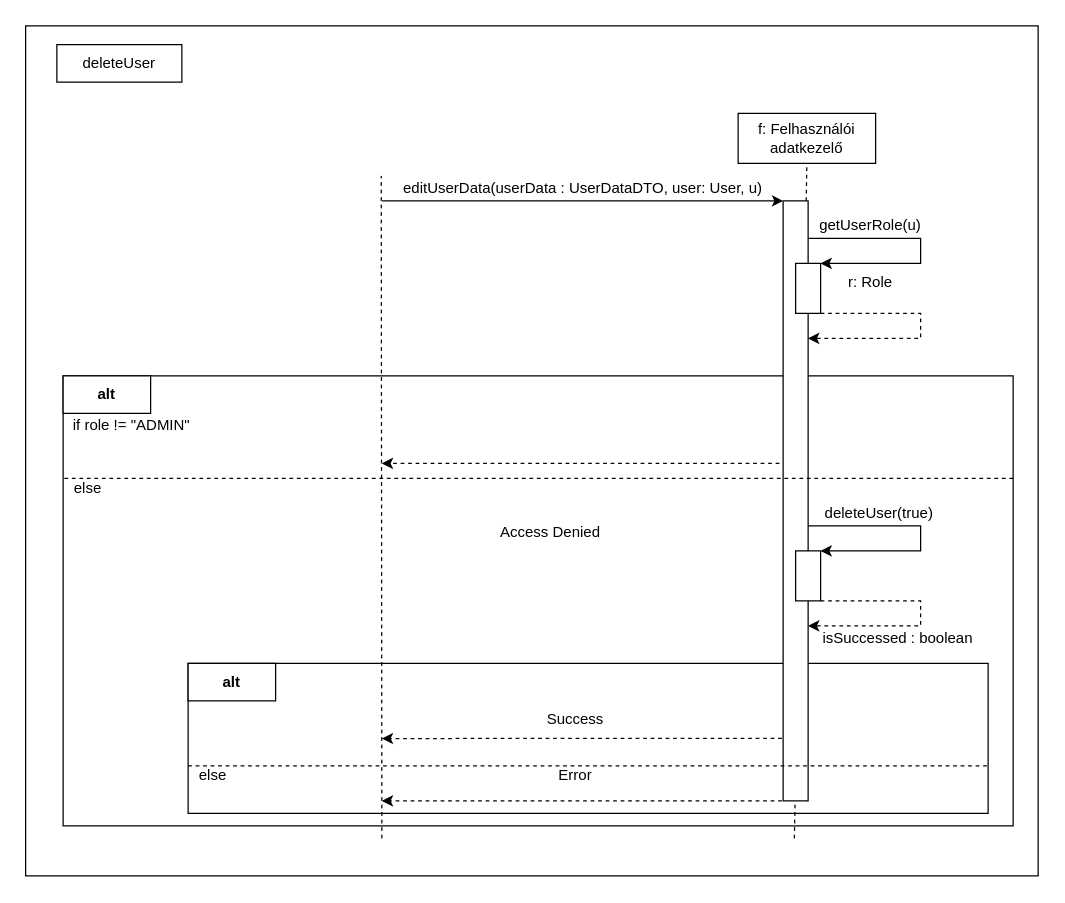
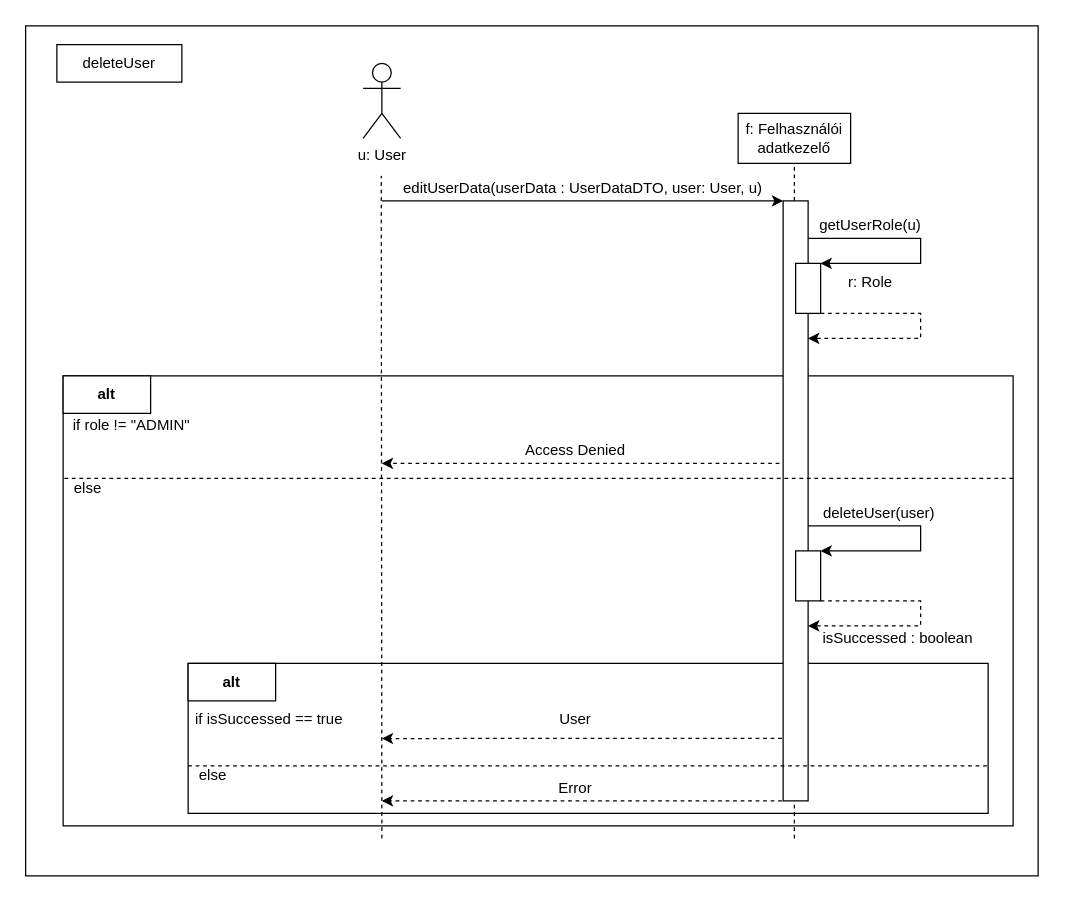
  <mxCell id="0" />
  <mxCell id="1" parent="0" />
  <mxCell id="2" value="" style="rounded=0;whiteSpace=wrap;html=1;" parent="1" vertex="1"><mxGeometry width="810" height="680" as="geometry" x="20" y="20" /></mxCell>
  <mxCell id="3" value="" style="rounded=0;whiteSpace=wrap;html=1;" parent="1" vertex="1"><mxGeometry x="50" y="300" width="760" height="360" as="geometry" /></mxCell>
  <mxCell id="4" value="" style="rounded=0;whiteSpace=wrap;html=1;" parent="1" vertex="1"><mxGeometry x="150" y="530" width="640" height="120" as="geometry" /></mxCell>
  <mxCell id="5" value="&lt;b&gt;alt&lt;/b&gt;" style="rounded=0;whiteSpace=wrap;html=1;" parent="1" vertex="1"><mxGeometry x="50" y="300" width="70" height="30" as="geometry" /></mxCell>
- <mxCell id="7" value="f: Felhasználói adatkezelő" style="rounded=0;whiteSpace=wrap;html=1;" parent="1" vertex="1"><mxGeometry x="590" y="90" width="110" height="40" as="geometry" /></mxCell>
+ <mxCell id="6" value="u: User" style="shape=umlActor;verticalLabelPosition=bottom;verticalAlign=top;html=1;outlineConnect=0;" parent="1" vertex="1"><mxGeometry x="290" y="50" width="30" height="60" as="geometry" /></mxCell>
+ <mxCell id="7" value="f: Felhasználói adatkezelő" style="rounded=0;whiteSpace=wrap;html=1;" parent="1" vertex="1"><mxGeometry x="590" y="90" width="90" height="40" as="geometry" /></mxCell>
  <mxCell id="8" value="" style="endArrow=none;dashed=1;html=1;" parent="1" edge="1"><mxGeometry width="50" height="50" relative="1" as="geometry"><mxPoint x="305" y="670" as="sourcePoint" /><mxPoint x="304.5" y="140" as="targetPoint" /></mxGeometry></mxCell>
  <mxCell id="9" value="" style="endArrow=none;dashed=1;html=1;entryX=0.5;entryY=1;entryDx=0;entryDy=0;" parent="1" target="7" edge="1"><mxGeometry width="50" height="50" relative="1" as="geometry"><mxPoint x="635" y="670" as="sourcePoint" /><mxPoint x="635" y="150" as="targetPoint" /></mxGeometry></mxCell>
  <mxCell id="10" value="" style="endArrow=classic;html=1;entryX=0;entryY=0;entryDx=0;entryDy=0;" parent="1" target="15" edge="1"><mxGeometry width="50" height="50" relative="1" as="geometry"><mxPoint x="305" y="160" as="sourcePoint" /><mxPoint x="570" y="160" as="targetPoint" /></mxGeometry></mxCell>
  <mxCell id="11" value="editUserData(userData : UserDataDTO, user: User, u)" style="text;html=1;strokeColor=none;fillColor=none;align=center;verticalAlign=middle;whiteSpace=wrap;rounded=0;" parent="1" vertex="1"><mxGeometry x="296" y="140" width="340" height="20" as="geometry" /></mxCell>
  <mxCell id="12" value="" style="endArrow=classic;html=1;rounded=0;entryX=1;entryY=0;entryDx=0;entryDy=0;" parent="1" target="16" edge="1"><mxGeometry width="50" height="50" relative="1" as="geometry"><mxPoint x="646" y="190" as="sourcePoint" /><mxPoint x="646" y="210" as="targetPoint" /><Array as="points"><mxPoint x="736" y="190" /><mxPoint x="736" y="210" /></Array></mxGeometry></mxCell>
  <mxCell id="13" value="getUserRole(u)" style="text;html=1;strokeColor=none;fillColor=none;align=center;verticalAlign=middle;whiteSpace=wrap;rounded=0;" parent="1" vertex="1"><mxGeometry x="636" y="170" width="120" height="20" as="geometry" /></mxCell>
  <mxCell id="14" value="" style="endArrow=classic;html=1;exitX=1;exitY=1;exitDx=0;exitDy=0;rounded=0;dashed=1;" parent="1" source="16" edge="1"><mxGeometry width="50" height="50" relative="1" as="geometry"><mxPoint x="576" y="530" as="sourcePoint" /><mxPoint x="646" y="270" as="targetPoint" /><Array as="points"><mxPoint x="736" y="250" /><mxPoint x="736" y="270" /></Array></mxGeometry></mxCell>
  <mxCell id="15" value="" style="rounded=0;whiteSpace=wrap;html=1;" parent="1" vertex="1"><mxGeometry x="626" y="160" width="20" height="480" as="geometry" /></mxCell>
  <mxCell id="16" value="" style="rounded=0;whiteSpace=wrap;html=1;" parent="1" vertex="1"><mxGeometry x="636" y="210" width="20" height="40" as="geometry" /></mxCell>
  <mxCell id="17" value="r: Role" style="text;html=1;strokeColor=none;fillColor=none;align=center;verticalAlign=middle;whiteSpace=wrap;rounded=0;" parent="1" vertex="1"><mxGeometry x="676" y="215" width="40" height="20" as="geometry" /></mxCell>
  <mxCell id="18" value="if role != &quot;ADMIN&quot;" style="text;html=1;strokeColor=none;fillColor=none;align=center;verticalAlign=middle;whiteSpace=wrap;rounded=0;" parent="1" vertex="1"><mxGeometry x="50" y="330" width="110" height="20" as="geometry" /></mxCell>
  <mxCell id="19" value="" style="endArrow=none;dashed=1;html=1;" parent="1" edge="1"><mxGeometry width="50" height="50" relative="1" as="geometry"><mxPoint x="810" y="382" as="sourcePoint" /><mxPoint x="50" y="382" as="targetPoint" /></mxGeometry></mxCell>
  <mxCell id="20" value="" style="endArrow=classic;html=1;rounded=0;dashed=1;" parent="1" edge="1"><mxGeometry width="50" height="50" relative="1" as="geometry"><mxPoint x="623" y="370" as="sourcePoint" /><mxPoint x="305" y="370" as="targetPoint" /></mxGeometry></mxCell>
- <mxCell id="21" value="Access Denied" style="text;html=1;strokeColor=none;fillColor=none;align=center;verticalAlign=middle;whiteSpace=wrap;rounded=0;" parent="1" vertex="1"><mxGeometry x="390" y="415" width="100" height="20" as="geometry" /></mxCell>
+ <mxCell id="21" value="Access Denied" style="text;html=1;strokeColor=none;fillColor=none;align=center;verticalAlign=middle;whiteSpace=wrap;rounded=0;" parent="1" vertex="1"><mxGeometry x="410" y="350" width="100" height="20" as="geometry" /></mxCell>
  <mxCell id="22" value="else" style="text;html=1;strokeColor=none;fillColor=none;align=center;verticalAlign=middle;whiteSpace=wrap;rounded=0;" parent="1" vertex="1"><mxGeometry x="50" y="380" width="40" height="20" as="geometry" /></mxCell>
  <mxCell id="23" value="" style="endArrow=classic;html=1;rounded=0;entryX=1;entryY=0;entryDx=0;entryDy=0;" parent="1" target="26" edge="1"><mxGeometry width="50" height="50" relative="1" as="geometry"><mxPoint x="646" y="420" as="sourcePoint" /><mxPoint x="646" y="440" as="targetPoint" /><Array as="points"><mxPoint x="736" y="420" /><mxPoint x="736" y="440" /></Array></mxGeometry></mxCell>
- <mxCell id="24" value="deleteUser(true)" style="text;html=1;strokeColor=none;fillColor=none;align=center;verticalAlign=middle;whiteSpace=wrap;rounded=0;" parent="1" vertex="1"><mxGeometry x="636" y="400" width="134" height="20" as="geometry" /></mxCell>
+ <mxCell id="24" value="deleteUser(user)" style="text;html=1;strokeColor=none;fillColor=none;align=center;verticalAlign=middle;whiteSpace=wrap;rounded=0;" parent="1" vertex="1"><mxGeometry x="636" y="400" width="134" height="20" as="geometry" /></mxCell>
  <mxCell id="25" value="" style="endArrow=classic;html=1;exitX=1;exitY=1;exitDx=0;exitDy=0;rounded=0;dashed=1;" parent="1" source="26" edge="1"><mxGeometry width="50" height="50" relative="1" as="geometry"><mxPoint x="576" y="760" as="sourcePoint" /><mxPoint x="646" y="500" as="targetPoint" /><Array as="points"><mxPoint x="736" y="480" /><mxPoint x="736" y="500" /></Array></mxGeometry></mxCell>
  <mxCell id="26" value="" style="rounded=0;whiteSpace=wrap;html=1;" parent="1" vertex="1"><mxGeometry x="636" y="440" width="20" height="40" as="geometry" /></mxCell>
  <mxCell id="27" value="isSuccessed : boolean" style="text;html=1;strokeColor=none;fillColor=none;align=center;verticalAlign=middle;whiteSpace=wrap;rounded=0;" parent="1" vertex="1"><mxGeometry x="656" y="500" width="124" height="20" as="geometry" /></mxCell>
  <mxCell id="28" value="&lt;b&gt;alt&lt;/b&gt;" style="rounded=0;whiteSpace=wrap;html=1;" parent="1" vertex="1"><mxGeometry x="150" y="530" width="70" height="30" as="geometry" /></mxCell>
+ <mxCell id="29" value="if isSuccessed == true" style="text;html=1;strokeColor=none;fillColor=none;align=center;verticalAlign=middle;whiteSpace=wrap;rounded=0;" parent="1" vertex="1"><mxGeometry x="150" y="565" width="130" height="20" as="geometry" /></mxCell>
  <mxCell id="30" value="" style="endArrow=classic;html=1;exitX=-0.133;exitY=0.396;exitDx=0;exitDy=0;exitPerimeter=0;rounded=0;dashed=1;" parent="1" edge="1"><mxGeometry width="50" height="50" relative="1" as="geometry"><mxPoint x="625" y="590" as="sourcePoint" /><mxPoint x="305" y="590.12" as="targetPoint" /></mxGeometry></mxCell>
  <mxCell id="31" value="" style="endArrow=classic;html=1;exitX=-0.133;exitY=0.396;exitDx=0;exitDy=0;exitPerimeter=0;rounded=0;dashed=1;" parent="1" edge="1"><mxGeometry width="50" height="50" relative="1" as="geometry"><mxPoint x="625" y="640" as="sourcePoint" /><mxPoint x="305" y="640" as="targetPoint" /></mxGeometry></mxCell>
  <mxCell id="32" value="" style="endArrow=none;dashed=1;html=1;" parent="1" edge="1"><mxGeometry width="50" height="50" relative="1" as="geometry"><mxPoint x="150" y="612" as="sourcePoint" /><mxPoint x="790" y="612" as="targetPoint" /></mxGeometry></mxCell>
  <mxCell id="33" value="else" style="text;html=1;strokeColor=none;fillColor=none;align=center;verticalAlign=middle;whiteSpace=wrap;rounded=0;" parent="1" vertex="1"><mxGeometry x="150" y="610" width="40" height="20" as="geometry" /></mxCell>
- <mxCell id="34" value="Success" style="text;html=1;strokeColor=none;fillColor=none;align=center;verticalAlign=middle;whiteSpace=wrap;rounded=0;" parent="1" vertex="1"><mxGeometry x="440" y="565" width="40" height="20" as="geometry" /></mxCell>
- <mxCell id="35" value="Error" style="text;html=1;strokeColor=none;fillColor=none;align=center;verticalAlign=middle;whiteSpace=wrap;rounded=0;" parent="1" vertex="1"><mxGeometry x="440" y="610" width="40" height="20" as="geometry" /></mxCell>
+ <mxCell id="34" value="User" style="text;html=1;strokeColor=none;fillColor=none;align=center;verticalAlign=middle;whiteSpace=wrap;rounded=0;" parent="1" vertex="1"><mxGeometry x="440" y="565" width="40" height="20" as="geometry" /></mxCell>
+ <mxCell id="35" value="Error" style="text;html=1;strokeColor=none;fillColor=none;align=center;verticalAlign=middle;whiteSpace=wrap;rounded=0;" parent="1" vertex="1"><mxGeometry x="440" y="620" width="40" height="20" as="geometry" /></mxCell>
  <mxCell id="36" value="deleteUser" style="rounded=0;whiteSpace=wrap;html=1;" parent="1" vertex="1"><mxGeometry x="45" y="35" width="100" height="30" as="geometry" /></mxCell>
